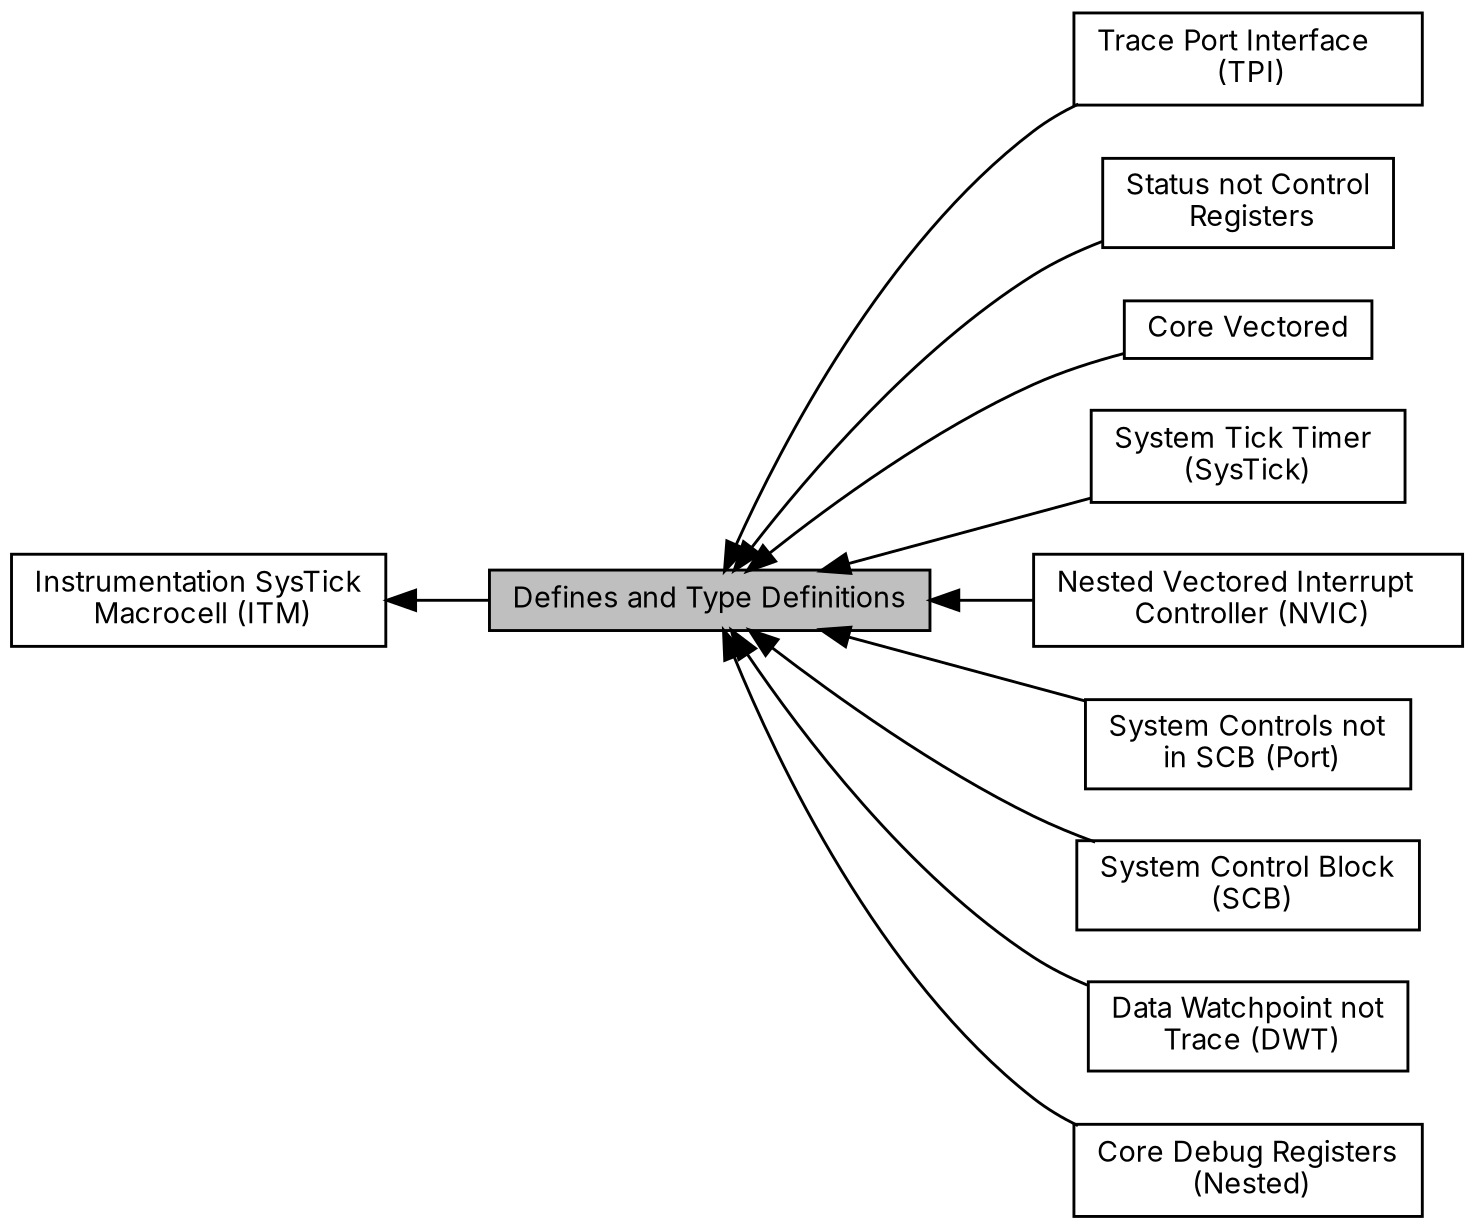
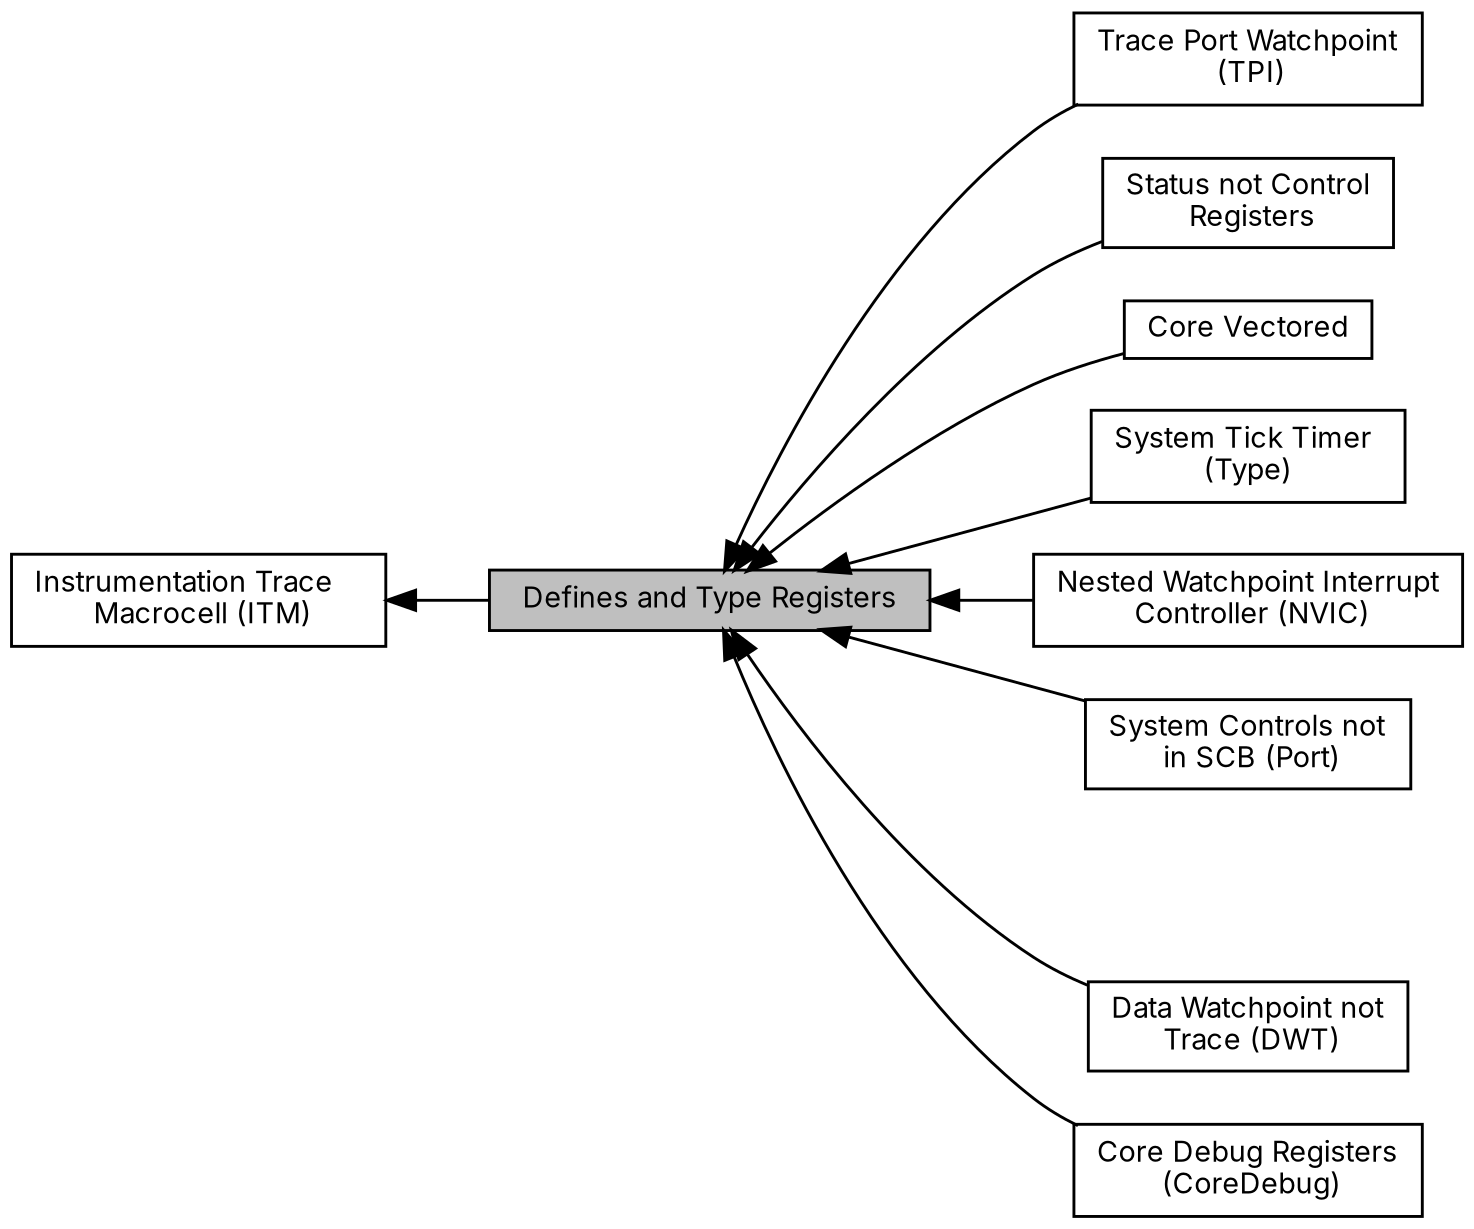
  digraph {
    fontname=Inter
    rankdir=LR
    node [color=black fillcolor=white fontname=Inter fontsize=10 shape=record style=filled]
    edge [dir=back fontname=Inter fontsize=10 labelfontname=FreeSans labelfontsize=10 shape=plaintext style=solid]
-   n1 [height=0.2 label="Trace Port Interface\l (TPI)" width=0.4]
+   n1 [height=0.2 label="Trace Port Watchpoint\l (TPI)" width=0.4]
    n2 [height=0.2 label="Status not Control\l Registers" width=0.4]
    n3 [height=0.2 label="Core Vectored" width=0.4]
-   n4 [height=0.2 label="System Tick Timer \l(SysTick)" width=0.4]
-   n5 [height=0.2 label="Nested Vectored Interrupt\l Controller (NVIC)" width=0.4]
+   n4 [height=0.2 label="System Tick Timer \l(Type)" width=0.4]
+   n5 [height=0.2 label="Nested Watchpoint Interrupt\l Controller (NVIC)" width=0.4]
    n6 [height=0.2 label="System Controls not\l in SCB (Port)" width=0.4]
-   n7 [height=0.2 label="System Control Block\l (SCB)" width=0.4]
    n8 [height=0.2 label="Data Watchpoint not\l Trace (DWT)" width=0.4]
-   n9 [height=0.2 label="Core Debug Registers\l (Nested)" width=0.4]
-   n10 [height=0.2 label="Instrumentation SysTick\l Macrocell (ITM)" width=0.4]
-   n11 [fillcolor=grey75 fontcolor=black height=0.2 label="Defines and Type Definitions" width=0.4]
+   n9 [height=0.2 label="Core Debug Registers\l (CoreDebug)" width=0.4]
+   n10 [height=0.2 label="Instrumentation Trace\l Macrocell (ITM)" width=0.4]
+   n11 [fillcolor=grey75 fontcolor=black height=0.2 label="Defines and Type Registers" width=0.4]
    n10 -> n11
    n11 -> n1
    n11 -> n2
    n11 -> n3
    n11 -> n4
    n11 -> n5
    n11 -> n6
-   n11 -> n7
    n11 -> n8
    n11 -> n9
  }
